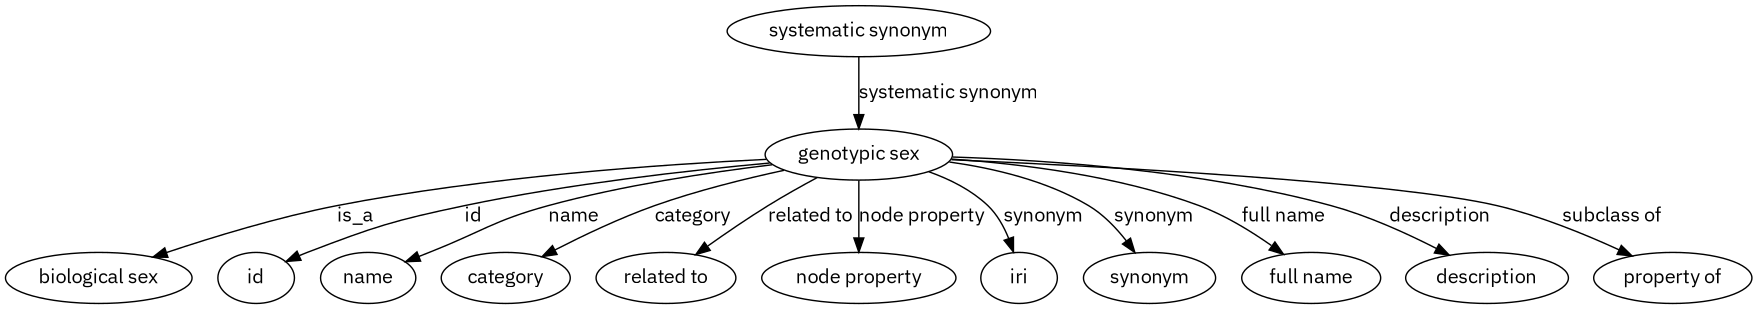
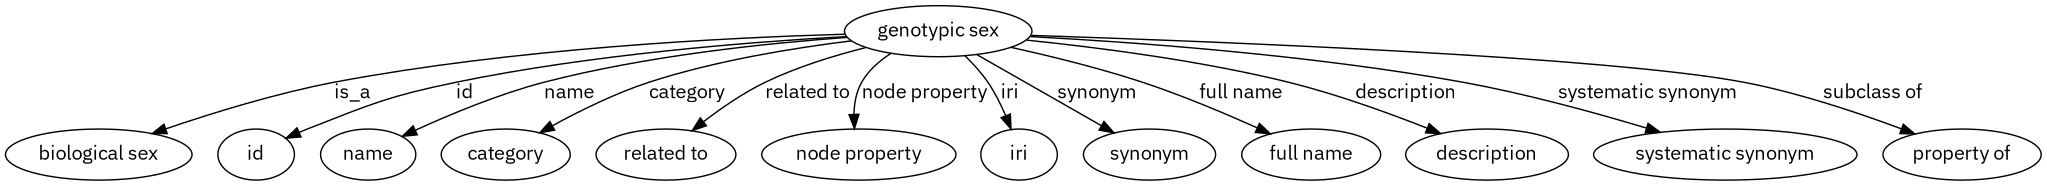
  digraph {
    fontname="IBM Plex Sans"
    node [fontname="IBM Plex Sans" color=black]
    edge [fontname="IBM Plex Sans" color=black style=solid]
    n1 [height=0.5 label="genotypic sex" width=1.6383 color=""]
    "biological sex" [height=0.5 width=1.652 color=""]
    id [height=0.5 width=0.75]
    name [height=0.5 width=0.75]
    category [height=0.5 width=0.75]
    "related to" [height=0.5 width=0.75]
    "node property" [height=0.5 width=0.75]
    iri [height=0.5 width=0.75]
    synonym [height=0.5 width=0.75]
    "full name" [height=0.5 width=0.75]
    description [height=0.5 width=0.75]
    "systematic synonym" [height=0.5 width=0.75]
    n13 [height=0.5 label="property of" width=0.75]
    n1 -> "biological sex" [label=is_a color="" style=""]
    n1 -> id [label=id]
    n1 -> name [label=name]
    n1 -> category [label=category]
    n1 -> "related to" [label="related to"]
    n1 -> "node property" [label="node property"]
-   n1 -> iri [label=synonym]
+   n1 -> iri [label=iri]
    n1 -> synonym [label=synonym]
    n1 -> "full name" [label="full name"]
    n1 -> description [label=description]
-   "systematic synonym" -> n1 [label="systematic synonym"]
+   n1 -> "systematic synonym" [label="systematic synonym"]
    n1 -> n13 [label="subclass of"]
  }
